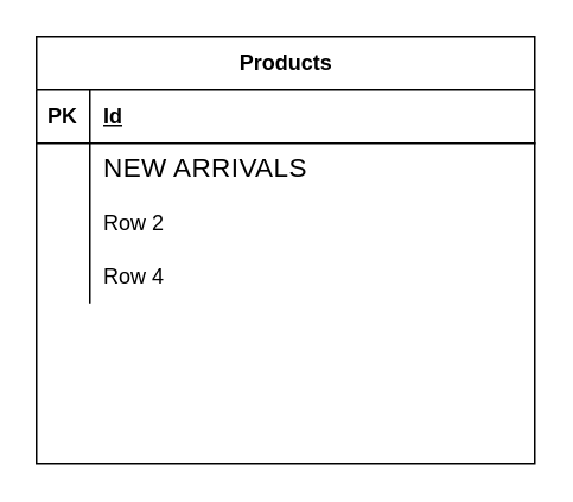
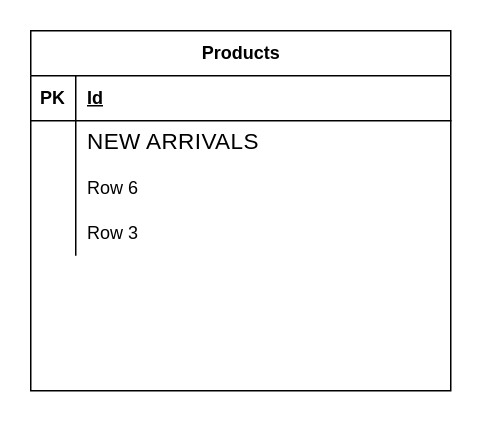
  <mxCell id="0" />
  <mxCell id="1" parent="0" />
  <mxCell id="2" value="Products" style="shape=table;startSize=30;container=1;collapsible=1;childLayout=tableLayout;fixedRows=1;rowLines=0;fontStyle=1;align=center;resizeLast=1;html=1;" vertex="1" parent="1"><mxGeometry x="20" y="20" width="280" height="240" as="geometry" /></mxCell>
  <mxCell id="3" value="" style="shape=tableRow;horizontal=0;startSize=0;swimlaneHead=0;swimlaneBody=0;fillColor=none;collapsible=0;dropTarget=0;points=[[0,0.5],[1,0.5]];portConstraint=eastwest;top=0;left=0;right=0;bottom=1;" vertex="1" parent="2"><mxGeometry y="30" width="280" height="30" as="geometry" /></mxCell>
  <mxCell id="4" value="PK" style="shape=partialRectangle;connectable=0;fillColor=none;top=0;left=0;bottom=0;right=0;fontStyle=1;overflow=hidden;whiteSpace=wrap;html=1;" vertex="1" parent="3"><mxGeometry width="30" height="30" as="geometry"><mxRectangle width="30" height="30" as="alternateBounds" /></mxGeometry></mxCell>
  <mxCell id="5" value="Id" style="shape=partialRectangle;connectable=0;fillColor=none;top=0;left=0;bottom=0;right=0;align=left;spacingLeft=6;fontStyle=5;overflow=hidden;whiteSpace=wrap;html=1;" vertex="1" parent="3"><mxGeometry x="30" width="250" height="30" as="geometry"><mxRectangle width="250" height="30" as="alternateBounds" /></mxGeometry></mxCell>
  <mxCell id="6" value="" style="shape=tableRow;horizontal=0;startSize=0;swimlaneHead=0;swimlaneBody=0;fillColor=none;collapsible=0;dropTarget=0;points=[[0,0.5],[1,0.5]];portConstraint=eastwest;top=0;left=0;right=0;bottom=0;" vertex="1" parent="2"><mxGeometry y="60" width="280" height="30" as="geometry" /></mxCell>
  <mxCell id="7" value="" style="shape=partialRectangle;connectable=0;fillColor=none;top=0;left=0;bottom=0;right=0;editable=1;overflow=hidden;whiteSpace=wrap;html=1;" vertex="1" parent="6"><mxGeometry width="30" height="30" as="geometry"><mxRectangle width="30" height="30" as="alternateBounds" /></mxGeometry></mxCell>
  <mxCell id="8" value="&lt;h2 style=&quot;box-sizing: border-box; margin-top: 0px; line-height: 1.2; color: var(--accent-color); font-family: var(--heading-font); letter-spacing: 0.26px; background-color: rgb(255, 255, 255); margin-bottom: 3rem !important; font-weight: 300 !important; text-transform: uppercase !important; text-align: center !important;&quot; class=&quot;display-5 fw-light text-uppercase text-center mb-5&quot;&gt;&lt;font style=&quot;font-size: 15px;&quot;&gt;NEW ARRIVALS&lt;/font&gt;&lt;/h2&gt;" style="shape=partialRectangle;connectable=0;fillColor=none;top=0;left=0;bottom=0;right=0;align=left;spacingLeft=6;overflow=hidden;whiteSpace=wrap;html=1;" vertex="1" parent="6"><mxGeometry x="30" width="250" height="30" as="geometry"><mxRectangle width="250" height="30" as="alternateBounds" /></mxGeometry></mxCell>
  <mxCell id="9" value="" style="shape=tableRow;horizontal=0;startSize=0;swimlaneHead=0;swimlaneBody=0;fillColor=none;collapsible=0;dropTarget=0;points=[[0,0.5],[1,0.5]];portConstraint=eastwest;top=0;left=0;right=0;bottom=0;" vertex="1" parent="2"><mxGeometry y="90" width="280" height="30" as="geometry" /></mxCell>
  <mxCell id="10" value="" style="shape=partialRectangle;connectable=0;fillColor=none;top=0;left=0;bottom=0;right=0;editable=1;overflow=hidden;whiteSpace=wrap;html=1;" vertex="1" parent="9"><mxGeometry width="30" height="30" as="geometry"><mxRectangle width="30" height="30" as="alternateBounds" /></mxGeometry></mxCell>
- <mxCell id="11" value="Row 2" style="shape=partialRectangle;connectable=0;fillColor=none;top=0;left=0;bottom=0;right=0;align=left;spacingLeft=6;overflow=hidden;whiteSpace=wrap;html=1;" vertex="1" parent="9"><mxGeometry x="30" width="250" height="30" as="geometry"><mxRectangle width="250" height="30" as="alternateBounds" /></mxGeometry></mxCell>
+ <mxCell id="11" value="Row 6" style="shape=partialRectangle;connectable=0;fillColor=none;top=0;left=0;bottom=0;right=0;align=left;spacingLeft=6;overflow=hidden;whiteSpace=wrap;html=1;" vertex="1" parent="9"><mxGeometry x="30" width="250" height="30" as="geometry"><mxRectangle width="250" height="30" as="alternateBounds" /></mxGeometry></mxCell>
  <mxCell id="12" value="" style="shape=tableRow;horizontal=0;startSize=0;swimlaneHead=0;swimlaneBody=0;fillColor=none;collapsible=0;dropTarget=0;points=[[0,0.5],[1,0.5]];portConstraint=eastwest;top=0;left=0;right=0;bottom=0;" vertex="1" parent="2"><mxGeometry y="120" width="280" height="30" as="geometry" /></mxCell>
  <mxCell id="13" value="" style="shape=partialRectangle;connectable=0;fillColor=none;top=0;left=0;bottom=0;right=0;editable=1;overflow=hidden;whiteSpace=wrap;html=1;" vertex="1" parent="12"><mxGeometry width="30" height="30" as="geometry"><mxRectangle width="30" height="30" as="alternateBounds" /></mxGeometry></mxCell>
- <mxCell id="14" value="Row 4" style="shape=partialRectangle;connectable=0;fillColor=none;top=0;left=0;bottom=0;right=0;align=left;spacingLeft=6;overflow=hidden;whiteSpace=wrap;html=1;" vertex="1" parent="12"><mxGeometry x="30" width="250" height="30" as="geometry"><mxRectangle width="250" height="30" as="alternateBounds" /></mxGeometry></mxCell>
+ <mxCell id="14" value="Row 3" style="shape=partialRectangle;connectable=0;fillColor=none;top=0;left=0;bottom=0;right=0;align=left;spacingLeft=6;overflow=hidden;whiteSpace=wrap;html=1;" vertex="1" parent="12"><mxGeometry x="30" width="250" height="30" as="geometry"><mxRectangle width="250" height="30" as="alternateBounds" /></mxGeometry></mxCell>
